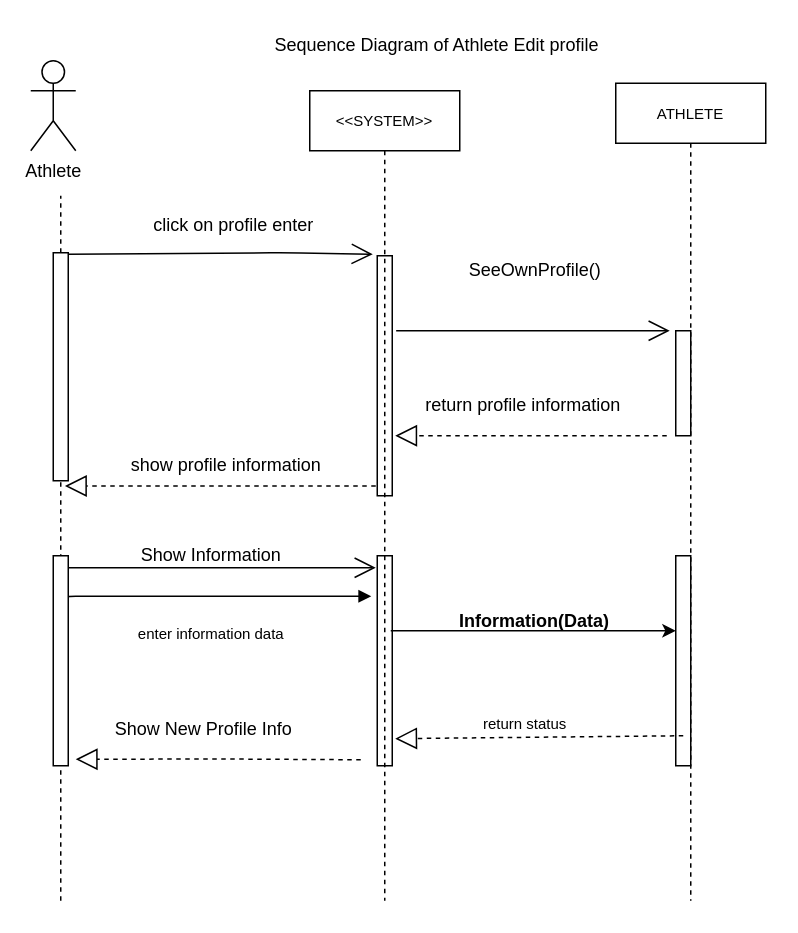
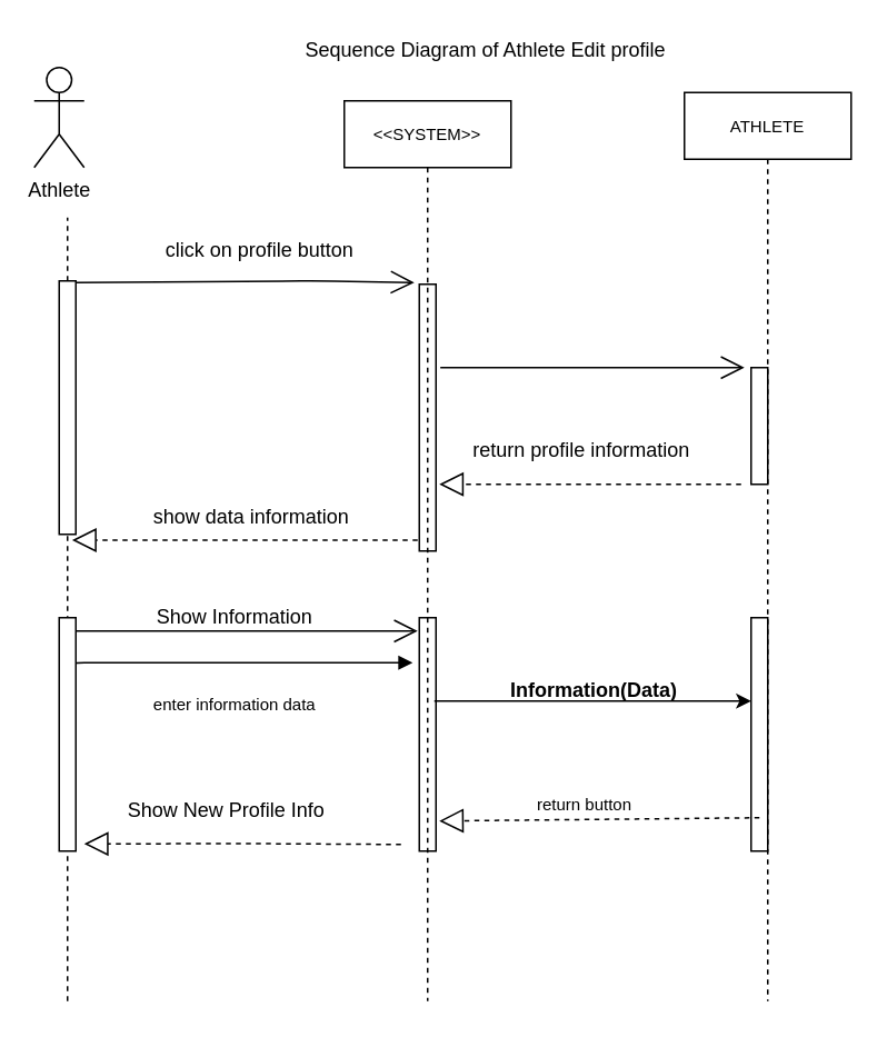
  <mxCell id="0" />
  <mxCell id="1" parent="0" />
  <mxCell id="2" value="Athlete" style="shape=umlActor;verticalLabelPosition=bottom;labelBackgroundColor=#ffffff;verticalAlign=top;html=1;" parent="1" vertex="1"><mxGeometry x="20" y="40" width="30" height="60" as="geometry" /></mxCell>
  <mxCell id="3" value="" style="html=1;points=[];perimeter=orthogonalPerimeter;" parent="1" vertex="1"><mxGeometry x="450" y="220" width="10" height="70" as="geometry" /></mxCell>
- <mxCell id="4" value="click on profile enter" style="text;html=1;align=center;verticalAlign=middle;resizable=0;points=[];;autosize=1;" parent="1" vertex="1"><mxGeometry x="90" y="140" width="130" height="20" as="geometry" /></mxCell>
+ <mxCell id="4" value="click on profile button" style="text;html=1;align=center;verticalAlign=middle;resizable=0;points=[];;autosize=1;" parent="1" vertex="1"><mxGeometry x="90" y="140" width="130" height="20" as="geometry" /></mxCell>
  <mxCell id="5" value="" style="endArrow=open;endFill=1;endSize=12;html=1;" parent="1" edge="1"><mxGeometry width="160" relative="1" as="geometry"><mxPoint x="45" y="169" as="sourcePoint" /><mxPoint x="248" y="169" as="targetPoint" /><Array as="points"><mxPoint x="190" y="168" /></Array></mxGeometry></mxCell>
  <mxCell id="6" value="" style="endArrow=block;dashed=1;endFill=0;endSize=12;html=1;entryX=1.28;entryY=0.865;entryDx=0;entryDy=0;entryPerimeter=0;" parent="1" edge="1"><mxGeometry width="160" relative="1" as="geometry"><mxPoint x="250" y="323.5" as="sourcePoint" /><mxPoint x="42.8" y="323.5" as="targetPoint" /><Array as="points" /></mxGeometry></mxCell>
- <mxCell id="7" value="show profile information&lt;br&gt;" style="text;html=1;align=center;verticalAlign=middle;resizable=0;points=[];;autosize=1;" parent="1" vertex="1"><mxGeometry x="80" y="300" width="140" height="20" as="geometry" /></mxCell>
+ <mxCell id="7" value="show data information&lt;br&gt;" style="text;html=1;align=center;verticalAlign=middle;resizable=0;points=[];;autosize=1;" parent="1" vertex="1"><mxGeometry x="80" y="300" width="140" height="20" as="geometry" /></mxCell>
  <mxCell id="8" value="" style="html=1;points=[];perimeter=orthogonalPerimeter;" parent="1" vertex="1"><mxGeometry x="251" y="370" width="10" height="140" as="geometry" /></mxCell>
  <mxCell id="9" value="" style="endArrow=open;endFill=1;endSize=12;html=1;" parent="1" edge="1"><mxGeometry width="160" relative="1" as="geometry"><mxPoint x="40" y="378" as="sourcePoint" /><mxPoint x="250" y="378" as="targetPoint" /></mxGeometry></mxCell>
  <mxCell id="10" value="" style="endArrow=block;dashed=1;endFill=0;endSize=12;html=1;entryX=1.2;entryY=0.876;entryDx=0;entryDy=0;entryPerimeter=0;" parent="1" edge="1"><mxGeometry width="160" relative="1" as="geometry"><mxPoint x="240" y="506" as="sourcePoint" /><mxPoint x="50" y="505.66" as="targetPoint" /><Array as="points"><mxPoint x="148" y="505.5" /></Array></mxGeometry></mxCell>
  <mxCell id="11" value="" style="html=1;points=[];perimeter=orthogonalPerimeter;" parent="1" vertex="1"><mxGeometry x="251" y="170" width="10" height="160" as="geometry" /></mxCell>
  <mxCell id="12" value="" style="endArrow=open;endFill=1;endSize=12;html=1;exitX=1.26;exitY=0.313;exitDx=0;exitDy=0;exitPerimeter=0;" parent="1" edge="1" source="11"><mxGeometry width="160" relative="1" as="geometry"><mxPoint x="260" y="170" as="sourcePoint" /><mxPoint x="446" y="220" as="targetPoint" /></mxGeometry></mxCell>
- <mxCell id="13" value="SeeOwnProfile()" style="text;html=1;align=center;verticalAlign=middle;resizable=0;points=[];;autosize=1;" parent="1" vertex="1"><mxGeometry x="306" y="170" width="100" height="20" as="geometry" /></mxCell>
  <mxCell id="14" value="" style="endArrow=block;dashed=1;endFill=0;endSize=12;html=1;" parent="1" edge="1"><mxGeometry width="160" relative="1" as="geometry"><mxPoint x="444" y="290" as="sourcePoint" /><mxPoint x="263" y="290" as="targetPoint" /><Array as="points"><mxPoint x="390" y="290" /></Array></mxGeometry></mxCell>
  <mxCell id="15" value="return profile information" style="text;html=1;align=center;verticalAlign=middle;resizable=0;points=[];;autosize=1;" parent="1" vertex="1"><mxGeometry x="273" y="260" width="150" height="20" as="geometry" /></mxCell>
  <mxCell id="16" value="Show Information" style="text;html=1;align=center;verticalAlign=middle;resizable=0;points=[];;autosize=1;" parent="1" vertex="1"><mxGeometry x="90" y="360" width="100" height="20" as="geometry" /></mxCell>
  <mxCell id="17" value="Show New Profile Info" style="text;html=1;align=center;verticalAlign=middle;resizable=0;points=[];;autosize=1;" parent="1" vertex="1"><mxGeometry x="70" y="476" width="130" height="20" as="geometry" /></mxCell>
  <mxCell id="18" value="Sequence Diagram of Athlete Edit profile" style="text;html=1;strokeColor=none;fillColor=none;align=center;verticalAlign=middle;whiteSpace=wrap;rounded=0;" parent="1" vertex="1"><mxGeometry x="126" y="20" width="330" height="20" as="geometry" /></mxCell>
  <mxCell id="19" value="" style="endArrow=none;dashed=1;html=1;" parent="1" edge="1" source="27"><mxGeometry width="50" height="50" relative="1" as="geometry"><mxPoint x="40" y="520" as="sourcePoint" /><mxPoint x="40" y="130" as="targetPoint" /></mxGeometry></mxCell>
  <mxCell id="20" value="enter information data" style="endArrow=block;endFill=1;html=1;edgeStyle=orthogonalEdgeStyle;align=center;verticalAlign=top;fontSize=10;" parent="1" edge="1"><mxGeometry x="-0.018" y="-13" relative="1" as="geometry"><mxPoint x="40" y="400" as="sourcePoint" /><mxPoint x="247" y="397" as="targetPoint" /><Array as="points"><mxPoint x="40" y="397" /></Array><mxPoint as="offset" /></mxGeometry></mxCell>
  <mxCell id="21" value="" style="html=1;points=[];perimeter=orthogonalPerimeter;" parent="1" vertex="1"><mxGeometry x="450" y="370" width="10" height="140" as="geometry" /></mxCell>
  <mxCell id="22" value="" style="endArrow=block;dashed=1;endFill=0;endSize=12;html=1;fontSize=10;entryX=1.2;entryY=0.871;entryDx=0;entryDy=0;entryPerimeter=0;" parent="1" target="8" edge="1"><mxGeometry width="160" relative="1" as="geometry"><mxPoint x="455" y="490" as="sourcePoint" /><mxPoint x="335" y="490" as="targetPoint" /></mxGeometry></mxCell>
- <mxCell id="23" value="return status&#10;" style="text;strokeColor=none;fillColor=none;align=left;verticalAlign=top;spacingLeft=4;spacingRight=4;overflow=hidden;rotatable=0;points=[[0,0.5],[1,0.5]];portConstraint=eastwest;fontSize=10;" parent="1" vertex="1"><mxGeometry x="316" y="470" width="100" height="26" as="geometry" /></mxCell>
+ <mxCell id="23" value="return button&#10;" style="text;strokeColor=none;fillColor=none;align=left;verticalAlign=top;spacingLeft=4;spacingRight=4;overflow=hidden;rotatable=0;points=[[0,0.5],[1,0.5]];portConstraint=eastwest;fontSize=10;" parent="1" vertex="1"><mxGeometry x="316" y="470" width="100" height="26" as="geometry" /></mxCell>
  <mxCell id="24" value="&amp;lt;&amp;lt;SYSTEM&amp;gt;&amp;gt;" style="shape=umlLifeline;perimeter=lifelinePerimeter;whiteSpace=wrap;html=1;container=1;collapsible=0;recursiveResize=0;outlineConnect=0;fontSize=10;" parent="1" vertex="1"><mxGeometry x="206" y="60" width="100" height="540" as="geometry" /></mxCell>
  <mxCell id="25" value="" style="endArrow=classic;html=1;" edge="1" parent="24"><mxGeometry width="50" height="50" relative="1" as="geometry"><mxPoint x="54" y="360" as="sourcePoint" /><mxPoint x="244" y="360" as="targetPoint" /></mxGeometry></mxCell>
  <mxCell id="26" value="ATHLETE" style="shape=umlLifeline;perimeter=lifelinePerimeter;whiteSpace=wrap;html=1;container=1;collapsible=0;recursiveResize=0;outlineConnect=0;fontSize=10;" parent="1" vertex="1"><mxGeometry x="410" y="55" width="100" height="545" as="geometry" /></mxCell>
  <mxCell id="27" value="" style="html=1;points=[];perimeter=orthogonalPerimeter;" vertex="1" parent="1"><mxGeometry x="35" y="168" width="10" height="152" as="geometry" /></mxCell>
  <mxCell id="28" value="" style="endArrow=none;dashed=1;html=1;" edge="1" parent="1" target="27"><mxGeometry width="50" height="50" relative="1" as="geometry"><mxPoint x="40" y="600" as="sourcePoint" /><mxPoint x="40" y="140" as="targetPoint" /></mxGeometry></mxCell>
  <mxCell id="29" value="" style="html=1;points=[];perimeter=orthogonalPerimeter;" vertex="1" parent="1"><mxGeometry x="35" y="370" width="10" height="140" as="geometry" /></mxCell>
  <mxCell id="30" value="Information(Data)" style="text;align=center;fontStyle=1;verticalAlign=middle;spacingLeft=3;spacingRight=3;strokeColor=none;rotatable=0;points=[[0,0.5],[1,0.5]];portConstraint=eastwest;" vertex="1" parent="1"><mxGeometry x="316" y="400" width="80" height="26" as="geometry" /></mxCell>
